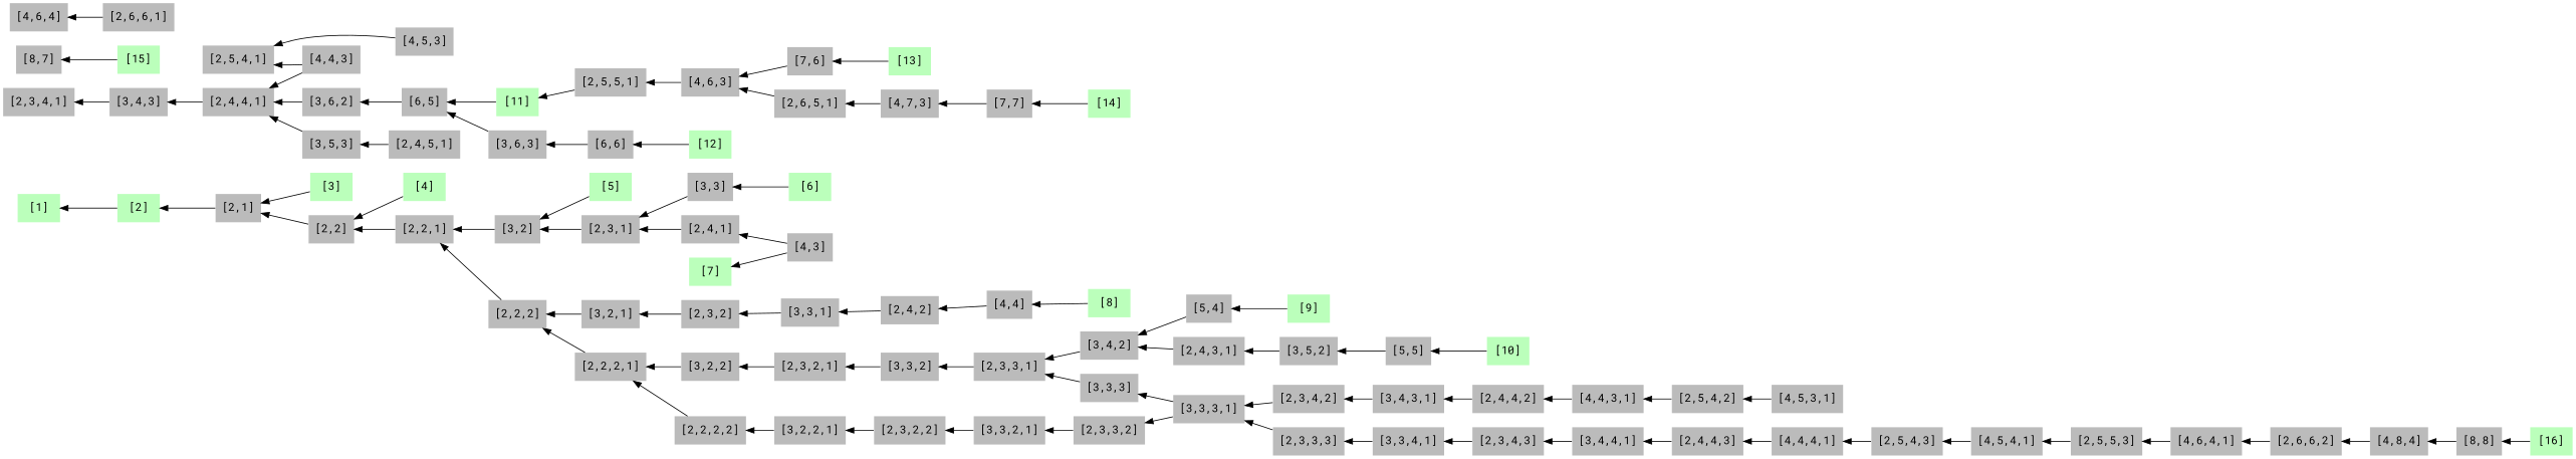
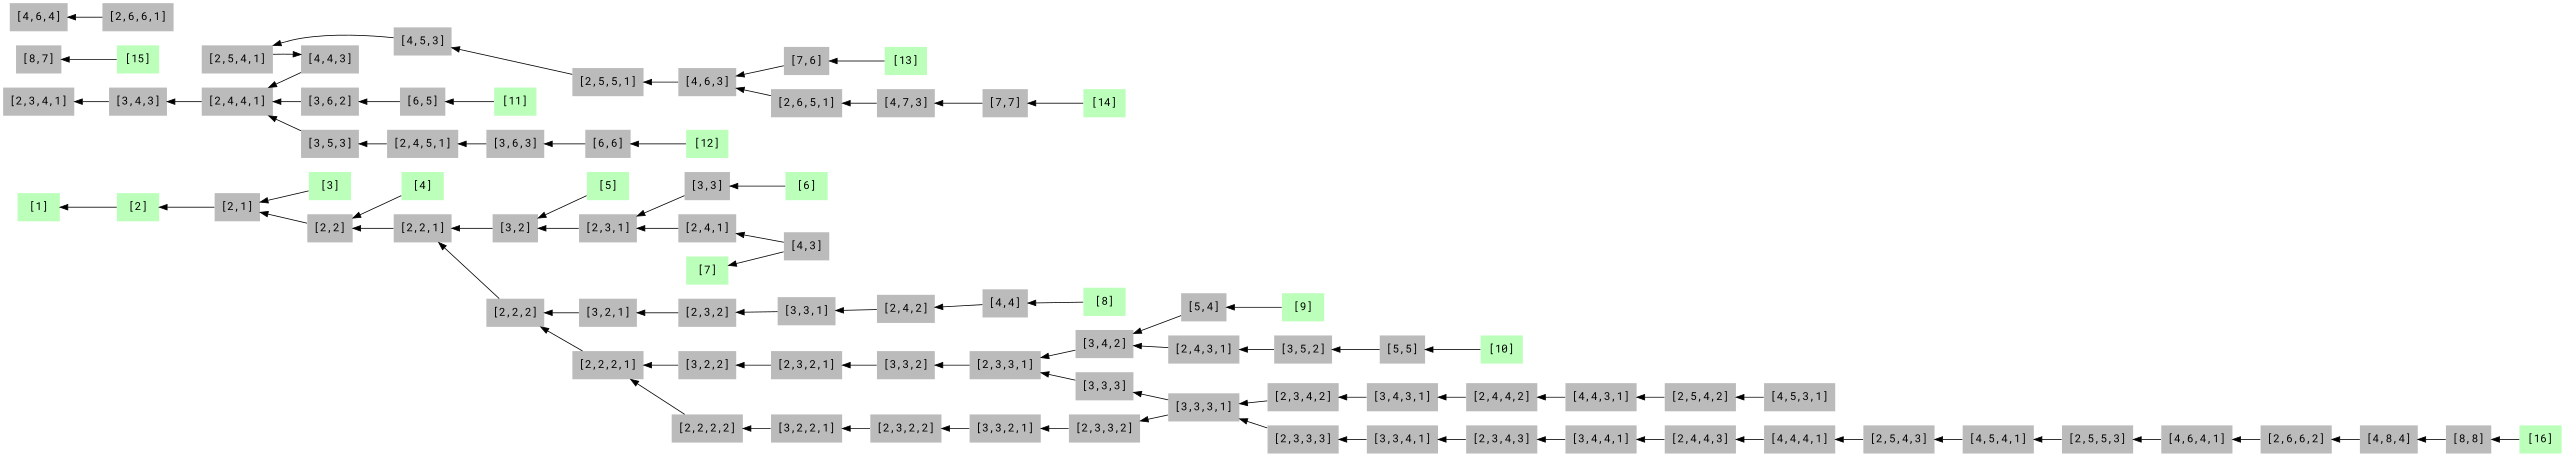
  digraph {
    fontname="Roboto Mono"
    rankdir=LR
    node [fillcolor="#BBBBBB" fontname="Roboto Mono" shape=none style=filled]
    edge [arrowhead=none arrowtail=normal dir=back fontname="Roboto Mono"]
    n1 [fillcolor="#BBFFBB" label="[1]"]
    n2 [fillcolor="#BBFFBB" label="[2]"]
    "[2,1]"
    n4 [fillcolor="#BBFFBB" label="[3]"]
    "[2,2]"
    n6 [fillcolor="#BBFFBB" label="[4]"]
    n7 [fillcolor="#BBFFBB" label="[5]"]
    n8 [fillcolor="#BBFFBB" label="[6]"]
    n9 [fillcolor="#BBFFBB" label="[7]"]
    "[4,3]"
    n11 [fillcolor="#BBFFBB" label="[8]"]
    n12 [fillcolor="#BBFFBB" label="[9]"]
    n13 [fillcolor="#BBFFBB" label="[10]"]
    n14 [fillcolor="#BBFFBB" label="[11]"]
    n15 [fillcolor="#BBFFBB" label="[12]"]
    n16 [fillcolor="#BBFFBB" label="[13]"]
    n17 [fillcolor="#BBFFBB" label="[14]"]
    n18 [fillcolor="#BBFFBB" label="[15]"]
    n19 [fillcolor="#BBFFBB" label="[16]"]
    "[2,2,1]"
    "[3,2]"
    "[2,2,2]"
    "[2,3,1]"
    "[3,3]"
    "[2,4,1]"
    "[3,2,1]"
    "[2,2,2,1]"
    "[4,4]"
    "[2,4,2]"
    "[3,3,1]"
    "[2,3,2]"
    "[3,2,2]"
    "[2,2,2,2]"
    "[5,4]"
    "[3,4,2]"
    "[2,4,3,1]"
    "[3,5,2]"
    "[2,3,3,1]"
    "[3,3,3]"
    "[3,3,3,1]"
    "[3,3,2]"
    "[2,3,2,1]"
    "[3,2,2,1]"
    "[5,5]"
    "[6,5]"
    "[3,6,2]"
    "[2,4,4,1]"
    "[3,5,3]"
    "[4,4,3]"
    "[2,4,5,1]"
    "[2,5,4,1]"
    "[3,4,3]"
    "[2,3,4,1]"
    "[6,6]"
    "[3,6,3]"
    "[7,6]"
    "[4,6,3]"
    "[2,6,5,1]"
    "[4,7,3]"
    "[2,5,5,1]"
    "[4,5,3]"
    "[7,7]"
    "[8,7]"
    "[4,6,4]"
    "[2,6,6,1]"
    "[2,5,4,2]"
    "[4,5,3,1]"
    "[4,4,3,1]"
    "[2,4,4,2]"
    "[3,4,3,1]"
    "[2,3,4,2]"
    "[2,3,3,3]"
    "[3,3,4,1]"
    "[2,3,3,2]"
    "[3,3,2,1]"
    "[2,3,2,2]"
    "[8,8]"
    "[4,8,4]"
    "[2,6,6,2]"
    "[4,6,4,1]"
    "[2,5,5,3]"
    "[4,5,4,1]"
    "[2,5,4,3]"
    "[4,4,4,1]"
    "[2,4,4,3]"
    "[3,4,4,1]"
    "[2,3,4,3]"
    n1 -> n2
    n2 -> "[2,1]"
    "[2,1]" -> n4
    "[2,1]" -> "[2,2]"
    "[2,2]" -> n6
    "[2,2]" -> "[2,2,1]"
    n9 -> "[4,3]"
    "[2,2,1]" -> "[3,2]"
    "[2,2,1]" -> "[2,2,2]"
    "[3,2]" -> n7
    "[3,2]" -> "[2,3,1]"
    "[2,2,2]" -> "[3,2,1]"
    "[2,2,2]" -> "[2,2,2,1]"
    "[2,3,1]" -> "[3,3]"
    "[2,3,1]" -> "[2,4,1]"
    "[3,3]" -> n8
    "[2,4,1]" -> "[4,3]"
    "[3,2,1]" -> "[2,3,2]"
    "[2,2,2,1]" -> "[3,2,2]"
    "[2,2,2,1]" -> "[2,2,2,2]"
    "[4,4]" -> n11
    "[2,4,2]" -> "[4,4]"
    "[3,3,1]" -> "[2,4,2]"
    "[2,3,2]" -> "[3,3,1]"
    "[3,2,2]" -> "[2,3,2,1]"
    "[2,2,2,2]" -> "[3,2,2,1]"
    "[5,4]" -> n12
    "[3,4,2]" -> "[5,4]"
    "[3,4,2]" -> "[2,4,3,1]"
    "[2,4,3,1]" -> "[3,5,2]"
    "[3,5,2]" -> "[5,5]"
    "[2,3,3,1]" -> "[3,4,2]"
    "[2,3,3,1]" -> "[3,3,3]"
    "[3,3,3]" -> "[3,3,3,1]"
    "[3,3,3,1]" -> "[2,3,4,2]"
    "[3,3,3,1]" -> "[2,3,3,3]"
    "[3,3,2]" -> "[2,3,3,1]"
    "[2,3,2,1]" -> "[3,3,2]"
    "[3,2,2,1]" -> "[2,3,2,2]"
    "[5,5]" -> n13
    "[6,5]" -> n14
    "[3,6,2]" -> "[6,5]"
    "[2,4,4,1]" -> "[3,6,2]"
    "[2,4,4,1]" -> "[3,5,3]"
    "[2,4,4,1]" -> "[4,4,3]"
    "[3,5,3]" -> "[2,4,5,1]"
-   "[2,5,4,1]" -> "[4,4,3]"
-   "[6,5]" -> "[3,6,3]"
+   "[4,4,3]" -> "[2,5,4,1]"
+   "[2,4,5,1]" -> "[3,6,3]"
    "[2,5,4,1]" -> "[4,5,3]"
    "[3,4,3]" -> "[2,4,4,1]"
    "[2,3,4,1]" -> "[3,4,3]"
    "[6,6]" -> n15
    "[3,6,3]" -> "[6,6]"
    "[7,6]" -> n16
    "[4,6,3]" -> "[7,6]"
    "[4,6,3]" -> "[2,6,5,1]"
    "[2,6,5,1]" -> "[4,7,3]"
    "[4,7,3]" -> "[7,7]"
    "[2,5,5,1]" -> "[4,6,3]"
-   n14 -> "[2,5,5,1]"
+   "[4,5,3]" -> "[2,5,5,1]"
    "[7,7]" -> n17
    "[8,7]" -> n18
    "[4,6,4]" -> "[2,6,6,1]"
    "[2,5,4,2]" -> "[4,5,3,1]"
    "[4,4,3,1]" -> "[2,5,4,2]"
    "[2,4,4,2]" -> "[4,4,3,1]"
    "[3,4,3,1]" -> "[2,4,4,2]"
    "[2,3,4,2]" -> "[3,4,3,1]"
    "[2,3,3,3]" -> "[3,3,4,1]"
    "[3,3,4,1]" -> "[2,3,4,3]"
    "[2,3,3,2]" -> "[3,3,3,1]"
    "[3,3,2,1]" -> "[2,3,3,2]"
    "[2,3,2,2]" -> "[3,3,2,1]"
    "[8,8]" -> n19
    "[4,8,4]" -> "[8,8]"
    "[2,6,6,2]" -> "[4,8,4]"
    "[4,6,4,1]" -> "[2,6,6,2]"
    "[2,5,5,3]" -> "[4,6,4,1]"
    "[4,5,4,1]" -> "[2,5,5,3]"
    "[2,5,4,3]" -> "[4,5,4,1]"
    "[4,4,4,1]" -> "[2,5,4,3]"
    "[2,4,4,3]" -> "[4,4,4,1]"
    "[3,4,4,1]" -> "[2,4,4,3]"
    "[2,3,4,3]" -> "[3,4,4,1]"
  }
